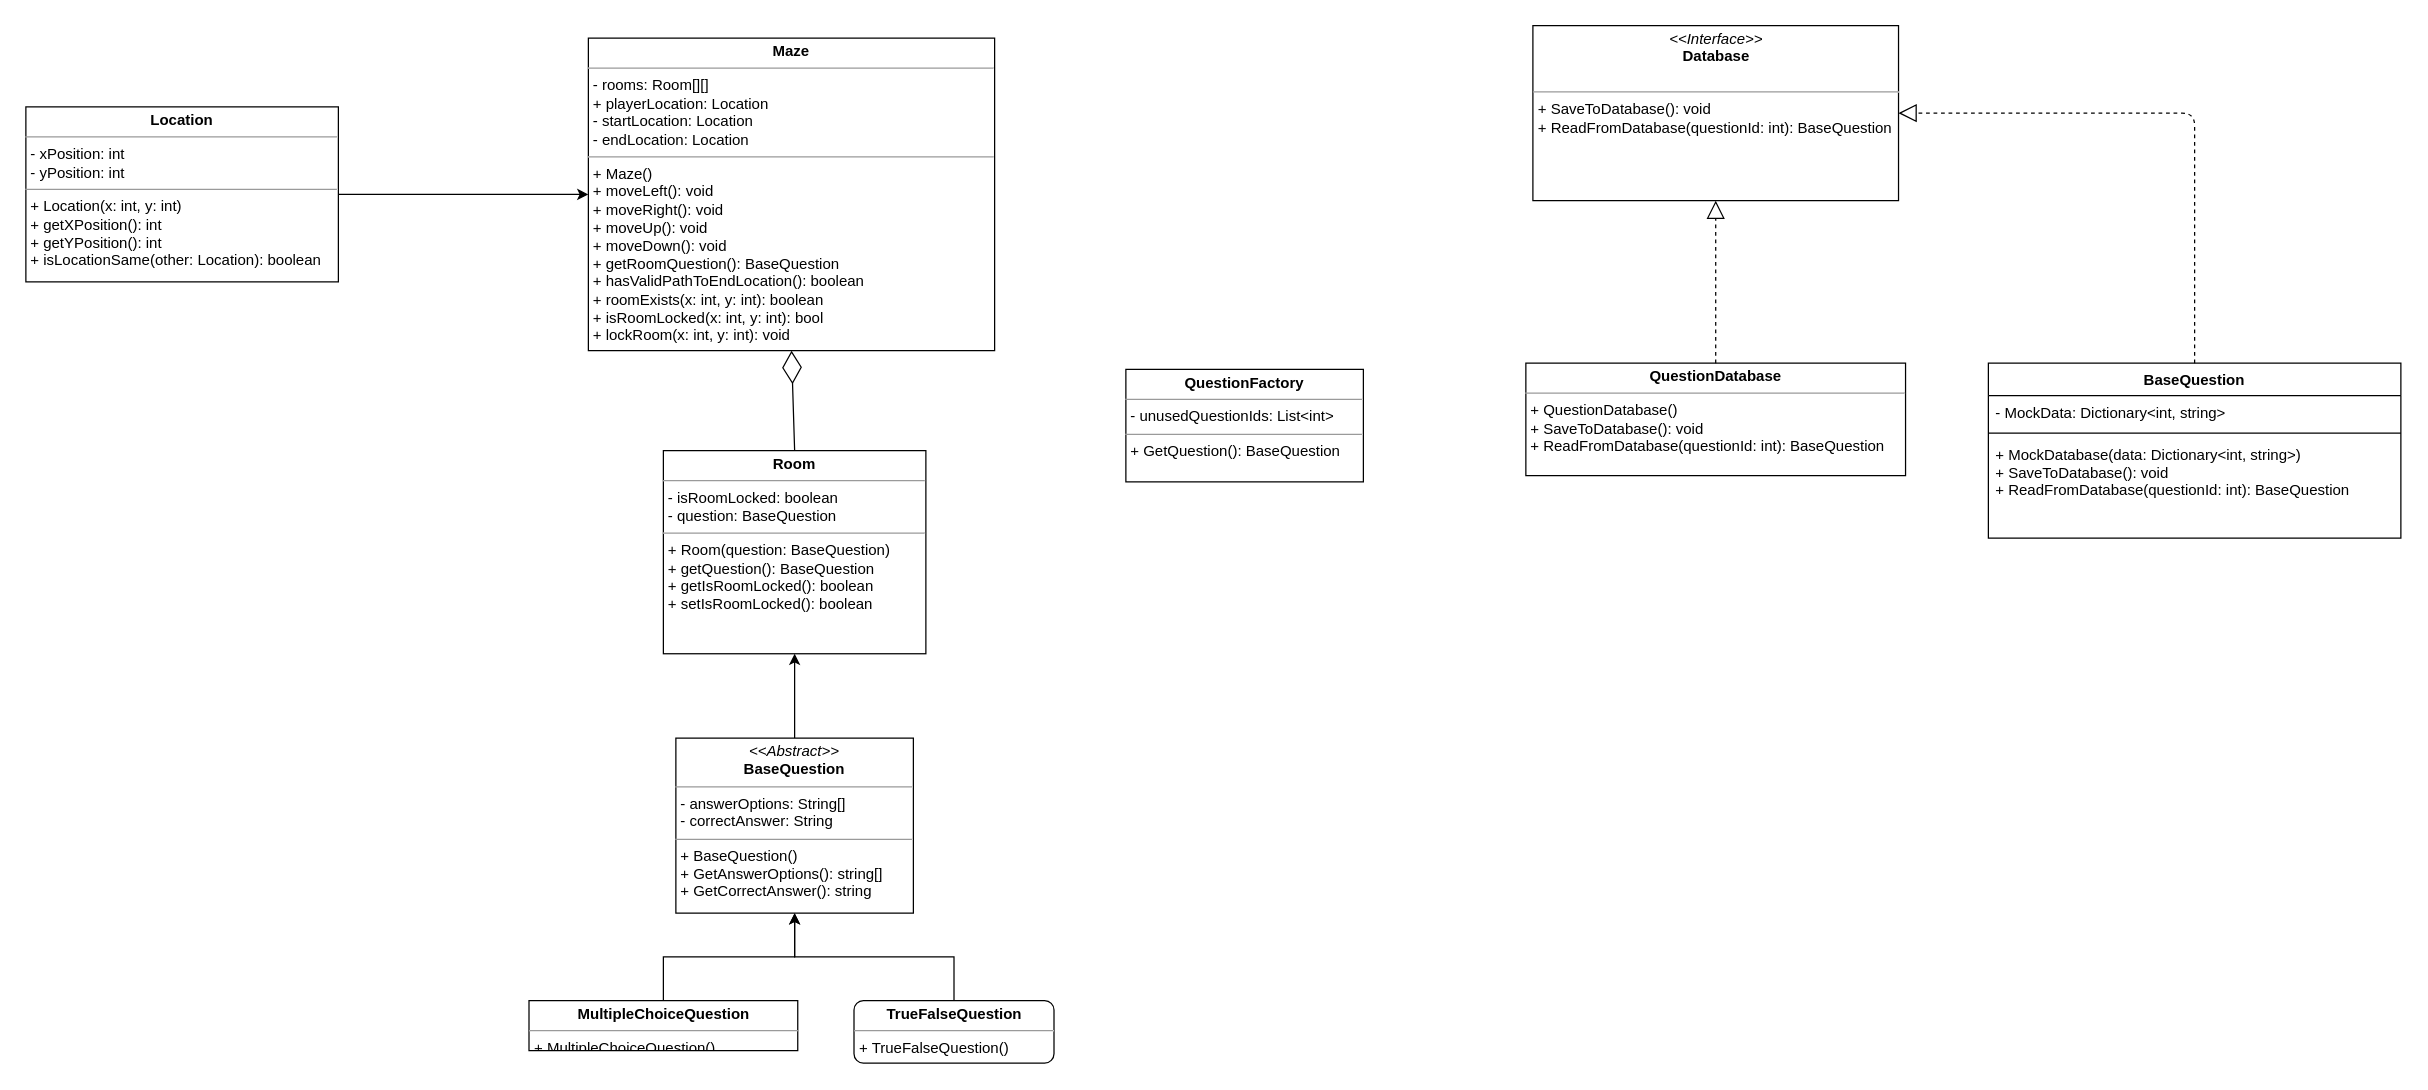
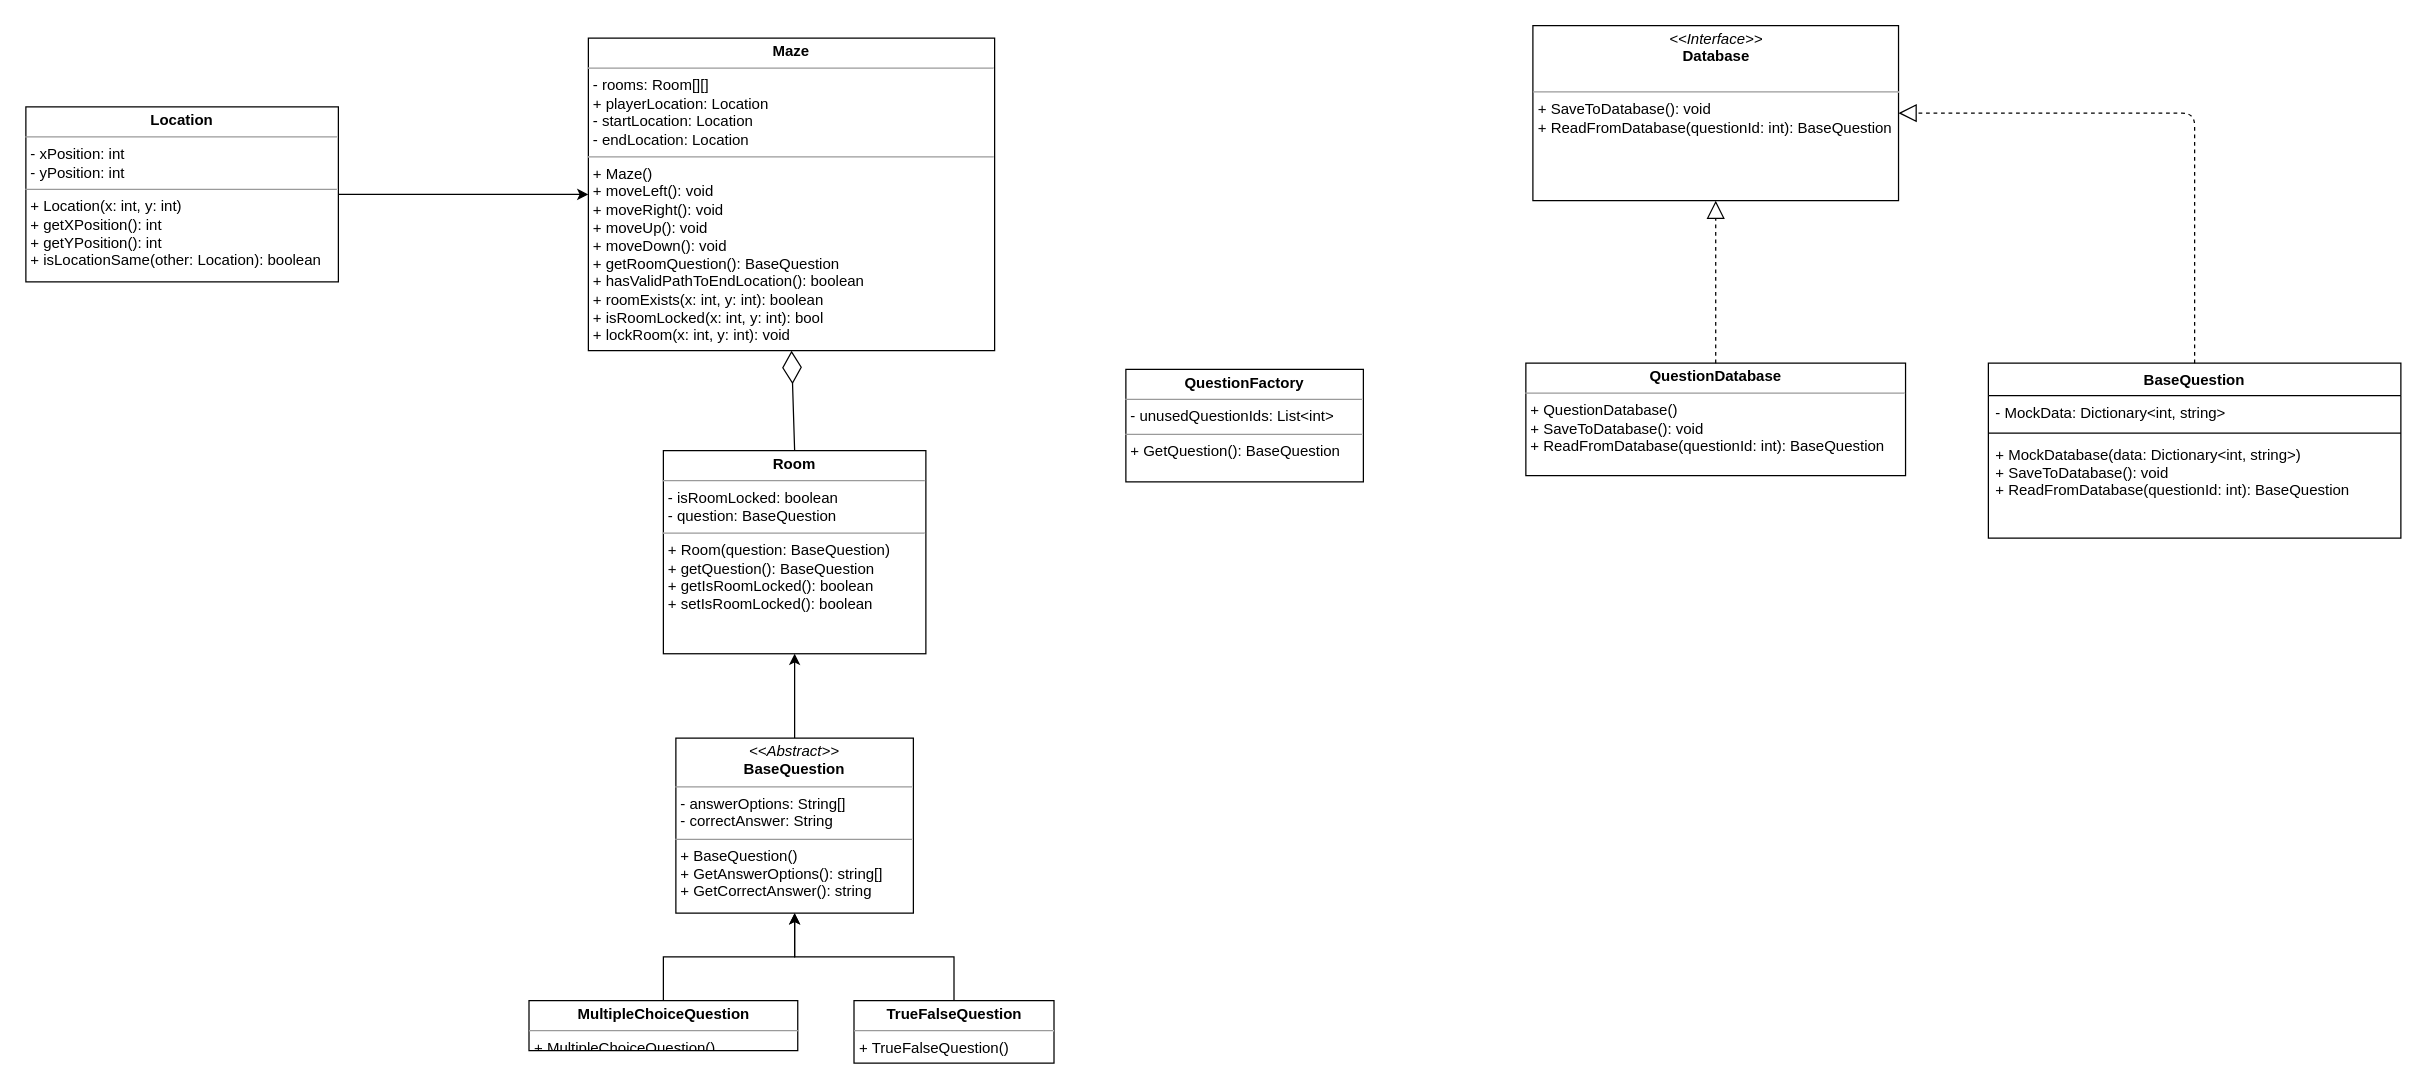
  <mxCell id="0" />
  <mxCell id="1" parent="0" />
  <mxCell id="2" value="&lt;p style=&quot;margin: 0px ; margin-top: 4px ; text-align: center&quot;&gt;&lt;i&gt;&amp;lt;&amp;lt;Interface&amp;gt;&amp;gt;&lt;/i&gt;&lt;br&gt;&lt;b&gt;Database&lt;/b&gt;&lt;/p&gt;&lt;br&gt;&lt;hr size=&quot;1&quot;&gt;&lt;p style=&quot;margin: 0px ; margin-left: 4px&quot;&gt;+ SaveToDatabase(): void&lt;br&gt;+ ReadFromDatabase(questionId: int): BaseQuestion&lt;/p&gt;" style="verticalAlign=top;align=left;overflow=fill;fontSize=12;fontFamily=Helvetica;html=1;" vertex="1" parent="1"><mxGeometry x="1225.62" y="20" width="292.5" height="140" as="geometry" /></mxCell>
  <mxCell id="3" value="&lt;p style=&quot;margin: 0px ; margin-top: 4px ; text-align: center&quot;&gt;&lt;b&gt;QuestionDatabase&lt;/b&gt;&lt;/p&gt;&lt;hr size=&quot;1&quot;&gt;&lt;p style=&quot;margin: 0px ; margin-left: 4px&quot;&gt;&lt;/p&gt;&lt;p style=&quot;margin: 0px ; margin-left: 4px&quot;&gt;+ QuestionDatabase()&lt;/p&gt;&lt;p style=&quot;margin: 0px ; margin-left: 4px&quot;&gt;+ SaveToDatabase(): void&lt;br&gt;+ ReadFromDatabase(questionId: int): BaseQuestion&lt;br&gt;&lt;/p&gt;" style="verticalAlign=top;align=left;overflow=fill;fontSize=12;fontFamily=Helvetica;html=1;" vertex="1" parent="1"><mxGeometry x="1219.99" y="290" width="303.75" height="90" as="geometry" /></mxCell>
  <mxCell id="4" style="edgeStyle=orthogonalEdgeStyle;rounded=0;orthogonalLoop=1;jettySize=auto;html=1;exitX=0.5;exitY=0;exitDx=0;exitDy=0;entryX=0.5;entryY=1;entryDx=0;entryDy=0;" edge="1" parent="1" source="5" target="9"><mxGeometry relative="1" as="geometry" /></mxCell>
  <mxCell id="5" value="&lt;p style=&quot;margin: 0px ; margin-top: 4px ; text-align: center&quot;&gt;&lt;i&gt;&amp;lt;&amp;lt;Abstract&amp;gt;&amp;gt;&lt;/i&gt;&lt;br&gt;&lt;b&gt;BaseQuestion&lt;/b&gt;&lt;/p&gt;&lt;hr size=&quot;1&quot;&gt;&lt;p style=&quot;margin: 0px 0px 0px 4px&quot;&gt;- answerOptions: String[]&lt;/p&gt;&lt;p style=&quot;margin: 0px 0px 0px 4px&quot;&gt;- correctAnswer: String&lt;/p&gt;&lt;hr size=&quot;1&quot;&gt;&lt;p style=&quot;margin: 0px ; margin-left: 4px&quot;&gt;+ BaseQuestion()&lt;/p&gt;&lt;p style=&quot;margin: 0px ; margin-left: 4px&quot;&gt;+ GetAnswerOptions(): string[]&lt;br&gt;+ GetCorrectAnswer(): string&lt;/p&gt;" style="verticalAlign=top;align=left;overflow=fill;fontSize=12;fontFamily=Helvetica;html=1;" vertex="1" parent="1"><mxGeometry x="540" y="590" width="190" height="140" as="geometry" /></mxCell>
  <mxCell id="6" value="&lt;p style=&quot;margin: 0px ; margin-top: 4px ; text-align: center&quot;&gt;&lt;b&gt;Maze&lt;/b&gt;&lt;/p&gt;&lt;hr size=&quot;1&quot;&gt;&lt;p style=&quot;margin: 0px ; margin-left: 4px&quot;&gt;- rooms: Room[][]&lt;/p&gt;&lt;p style=&quot;margin: 0px ; margin-left: 4px&quot;&gt;+ playerLocation: Location&lt;br&gt;&lt;/p&gt;&lt;p style=&quot;margin: 0px ; margin-left: 4px&quot;&gt;- startLocation: Location&lt;/p&gt;&lt;p style=&quot;margin: 0px ; margin-left: 4px&quot;&gt;- endLocation: Location&lt;/p&gt;&lt;hr size=&quot;1&quot;&gt;&lt;p style=&quot;margin: 0px ; margin-left: 4px&quot;&gt;+ Maze()&lt;/p&gt;&lt;p style=&quot;margin: 0px ; margin-left: 4px&quot;&gt;+ moveLeft(): void&lt;/p&gt;&lt;p style=&quot;margin: 0px 0px 0px 4px&quot;&gt;+ moveRight(): void&lt;/p&gt;&lt;p style=&quot;margin: 0px 0px 0px 4px&quot;&gt;+ moveUp(): void&lt;/p&gt;&lt;p style=&quot;margin: 0px 0px 0px 4px&quot;&gt;+ moveDown(): void&lt;/p&gt;&lt;p style=&quot;margin: 0px 0px 0px 4px&quot;&gt;+ getRoomQuestion(): BaseQuestion&lt;/p&gt;&lt;p style=&quot;margin: 0px ; margin-left: 4px&quot;&gt;+ hasValidPathToEndLocation(): boolean&lt;/p&gt;&lt;p style=&quot;margin: 0px ; margin-left: 4px&quot;&gt;+ roomExists(x: int, y: int): boolean&lt;br&gt;&lt;/p&gt;&lt;p style=&quot;margin: 0px ; margin-left: 4px&quot;&gt;+ isRoomLocked(x: int, y: int): bool&lt;/p&gt;&lt;p style=&quot;margin: 0px ; margin-left: 4px&quot;&gt;+ lockRoom(x: int, y: int): void&lt;/p&gt;&lt;p style=&quot;margin: 0px ; margin-left: 4px&quot;&gt;&lt;br&gt;&lt;/p&gt;" style="verticalAlign=top;align=left;overflow=fill;fontSize=12;fontFamily=Helvetica;html=1;" vertex="1" parent="1"><mxGeometry x="470" y="30" width="325" height="250" as="geometry" /></mxCell>
  <mxCell id="7" style="edgeStyle=orthogonalEdgeStyle;rounded=0;orthogonalLoop=1;jettySize=auto;html=1;exitX=1;exitY=0.5;exitDx=0;exitDy=0;entryX=0;entryY=0.5;entryDx=0;entryDy=0;" edge="1" parent="1" source="8" target="6"><mxGeometry relative="1" as="geometry" /></mxCell>
  <mxCell id="8" value="&lt;p style=&quot;margin: 0px ; margin-top: 4px ; text-align: center&quot;&gt;&lt;b&gt;Location&lt;/b&gt;&lt;/p&gt;&lt;hr size=&quot;1&quot;&gt;&lt;p style=&quot;margin: 0px ; margin-left: 4px&quot;&gt;- xPosition: int&lt;/p&gt;&lt;p style=&quot;margin: 0px ; margin-left: 4px&quot;&gt;- yPosition: int&lt;/p&gt;&lt;hr size=&quot;1&quot;&gt;&lt;p style=&quot;margin: 0px ; margin-left: 4px&quot;&gt;&lt;span&gt;+ Location(x: int, y: int)&lt;/span&gt;&lt;/p&gt;&lt;p style=&quot;margin: 0px ; margin-left: 4px&quot;&gt;&lt;span&gt;+ getXPosition(): int&lt;/span&gt;&lt;br&gt;&lt;/p&gt;&lt;p style=&quot;margin: 0px ; margin-left: 4px&quot;&gt;+ getYPosition(): int&lt;/p&gt;&lt;p style=&quot;margin: 0px ; margin-left: 4px&quot;&gt;+ isLocationSame(other: Location): boolean&lt;br&gt;&lt;/p&gt;" style="verticalAlign=top;align=left;overflow=fill;fontSize=12;fontFamily=Helvetica;html=1;" vertex="1" parent="1"><mxGeometry x="20" y="85" width="250" height="140" as="geometry" /></mxCell>
  <mxCell id="9" value="&lt;p style=&quot;margin: 0px ; margin-top: 4px ; text-align: center&quot;&gt;&lt;b&gt;Room&lt;/b&gt;&lt;/p&gt;&lt;hr size=&quot;1&quot;&gt;&lt;p style=&quot;margin: 0px ; margin-left: 4px&quot;&gt;- isRoomLocked: boolean&lt;/p&gt;&lt;p style=&quot;margin: 0px ; margin-left: 4px&quot;&gt;- question: BaseQuestion&lt;/p&gt;&lt;hr size=&quot;1&quot;&gt;&lt;p style=&quot;margin: 0px ; margin-left: 4px&quot;&gt;+ Room(question: BaseQuestion)&lt;/p&gt;&lt;p style=&quot;margin: 0px ; margin-left: 4px&quot;&gt;+ getQuestion(): BaseQuestion&lt;/p&gt;&lt;p style=&quot;margin: 0px ; margin-left: 4px&quot;&gt;+ getIsRoomLocked(): boolean&lt;/p&gt;&lt;p style=&quot;margin: 0px ; margin-left: 4px&quot;&gt;+ setIsRoomLocked(): boolean&lt;/p&gt;" style="verticalAlign=top;align=left;overflow=fill;fontSize=12;fontFamily=Helvetica;html=1;" vertex="1" parent="1"><mxGeometry x="530" y="360" width="210" height="162.5" as="geometry" /></mxCell>
  <mxCell id="10" style="edgeStyle=orthogonalEdgeStyle;rounded=0;orthogonalLoop=1;jettySize=auto;html=1;exitX=0.5;exitY=0;exitDx=0;exitDy=0;entryX=0.5;entryY=1;entryDx=0;entryDy=0;" edge="1" parent="1" source="11" target="5"><mxGeometry relative="1" as="geometry" /></mxCell>
  <mxCell id="11" value="&lt;p style=&quot;margin: 0px ; margin-top: 4px ; text-align: center&quot;&gt;&lt;b&gt;MultipleChoiceQuestion&lt;/b&gt;&lt;/p&gt;&lt;hr size=&quot;1&quot;&gt;&lt;p style=&quot;margin: 0px ; margin-left: 4px&quot;&gt;&lt;span&gt;+ MultipleChoiceQuestion()&lt;/span&gt;&lt;br&gt;&lt;/p&gt;" style="verticalAlign=top;align=left;overflow=fill;fontSize=12;fontFamily=Helvetica;html=1;" vertex="1" parent="1"><mxGeometry x="422.5" y="800" width="215" height="40" as="geometry" /></mxCell>
  <mxCell id="12" style="edgeStyle=orthogonalEdgeStyle;rounded=0;orthogonalLoop=1;jettySize=auto;html=1;exitX=0.5;exitY=0;exitDx=0;exitDy=0;entryX=0.5;entryY=1;entryDx=0;entryDy=0;" edge="1" parent="1" source="13" target="5"><mxGeometry relative="1" as="geometry" /></mxCell>
- <mxCell id="13" value="&lt;p style=&quot;margin: 0px ; margin-top: 4px ; text-align: center&quot;&gt;&lt;b&gt;TrueFalseQuestion&lt;/b&gt;&lt;/p&gt;&lt;hr size=&quot;1&quot;&gt;&lt;p style=&quot;margin: 0px ; margin-left: 4px&quot;&gt;&lt;span&gt;+ TrueFalseQuestion()&lt;/span&gt;&lt;br&gt;&lt;/p&gt;" style="verticalAlign=top;align=left;overflow=fill;fontSize=12;fontFamily=Helvetica;html=1;rounded=1;" vertex="1" parent="1"><mxGeometry x="682.5" y="800" width="160" height="50" as="geometry" /></mxCell>
+ <mxCell id="13" value="&lt;p style=&quot;margin: 0px ; margin-top: 4px ; text-align: center&quot;&gt;&lt;b&gt;TrueFalseQuestion&lt;/b&gt;&lt;/p&gt;&lt;hr size=&quot;1&quot;&gt;&lt;p style=&quot;margin: 0px ; margin-left: 4px&quot;&gt;&lt;span&gt;+ TrueFalseQuestion()&lt;/span&gt;&lt;br&gt;&lt;/p&gt;" style="verticalAlign=top;align=left;overflow=fill;fontSize=12;fontFamily=Helvetica;html=1;" vertex="1" parent="1"><mxGeometry x="682.5" y="800" width="160" height="50" as="geometry" /></mxCell>
  <mxCell id="14" value="&lt;p style=&quot;margin: 0px ; margin-top: 4px ; text-align: center&quot;&gt;&lt;b&gt;QuestionFactory&lt;/b&gt;&lt;/p&gt;&lt;hr size=&quot;1&quot;&gt;&lt;p style=&quot;margin: 0px ; margin-left: 4px&quot;&gt;- unusedQuestionIds: List&amp;lt;int&amp;gt;&lt;/p&gt;&lt;hr size=&quot;1&quot;&gt;&lt;p style=&quot;margin: 0px ; margin-left: 4px&quot;&gt;+ GetQuestion(): BaseQuestion&lt;/p&gt;" style="verticalAlign=top;align=left;overflow=fill;fontSize=12;fontFamily=Helvetica;html=1;" vertex="1" parent="1"><mxGeometry x="900" y="295" width="190" height="90" as="geometry" /></mxCell>
  <mxCell id="15" value="BaseQuestion" style="swimlane;fontStyle=1;align=center;verticalAlign=top;childLayout=stackLayout;horizontal=1;startSize=26;horizontalStack=0;resizeParent=1;resizeParentMax=0;resizeLast=0;collapsible=1;marginBottom=0;" vertex="1" parent="1"><mxGeometry x="1590" y="290" width="330" height="140" as="geometry" /></mxCell>
  <mxCell id="16" value="- MockData: Dictionary&lt;int, string&gt;" style="text;strokeColor=none;fillColor=none;align=left;verticalAlign=top;spacingLeft=4;spacingRight=4;overflow=hidden;rotatable=0;points=[[0,0.5],[1,0.5]];portConstraint=eastwest;" vertex="1" parent="15"><mxGeometry y="26" width="330" height="26" as="geometry" /></mxCell>
  <mxCell id="17" value="" style="line;strokeWidth=1;fillColor=none;align=left;verticalAlign=middle;spacingTop=-1;spacingLeft=3;spacingRight=3;rotatable=0;labelPosition=right;points=[];portConstraint=eastwest;" vertex="1" parent="15"><mxGeometry y="52" width="330" height="8" as="geometry" /></mxCell>
  <mxCell id="18" value="+ MockDatabase(data: Dictionary&lt;int, string&gt;)&#10;+ SaveToDatabase(): void&#10;+ ReadFromDatabase(questionId: int): BaseQuestion" style="text;strokeColor=none;fillColor=none;align=left;verticalAlign=top;spacingLeft=4;spacingRight=4;overflow=hidden;rotatable=0;points=[[0,0.5],[1,0.5]];portConstraint=eastwest;" vertex="1" parent="15"><mxGeometry y="60" width="330" height="80" as="geometry" /></mxCell>
  <mxCell id="19" value="" style="endArrow=block;dashed=1;endFill=0;endSize=12;html=1;exitX=0.5;exitY=0;exitDx=0;exitDy=0;entryX=0.5;entryY=1;entryDx=0;entryDy=0;" edge="1" parent="1" source="3" target="2"><mxGeometry width="160" relative="1" as="geometry"><mxPoint x="1320" y="460" as="sourcePoint" /><mxPoint x="1480" y="460" as="targetPoint" /></mxGeometry></mxCell>
  <mxCell id="20" value="" style="endArrow=block;dashed=1;endFill=0;endSize=12;html=1;exitX=0.5;exitY=0;exitDx=0;exitDy=0;entryX=1;entryY=0.5;entryDx=0;entryDy=0;" edge="1" parent="1" source="15" target="2"><mxGeometry width="160" relative="1" as="geometry"><mxPoint x="1680" y="210" as="sourcePoint" /><mxPoint x="1840" y="210" as="targetPoint" /><Array as="points"><mxPoint x="1755" y="90" /></Array></mxGeometry></mxCell>
  <mxCell id="21" value="" style="endArrow=diamondThin;endFill=0;endSize=24;html=1;exitX=0.5;exitY=0;exitDx=0;exitDy=0;entryX=0.5;entryY=1;entryDx=0;entryDy=0;" edge="1" parent="1" source="9" target="6"><mxGeometry width="160" relative="1" as="geometry"><mxPoint x="300" y="400" as="sourcePoint" /><mxPoint x="460" y="400" as="targetPoint" /></mxGeometry></mxCell>
